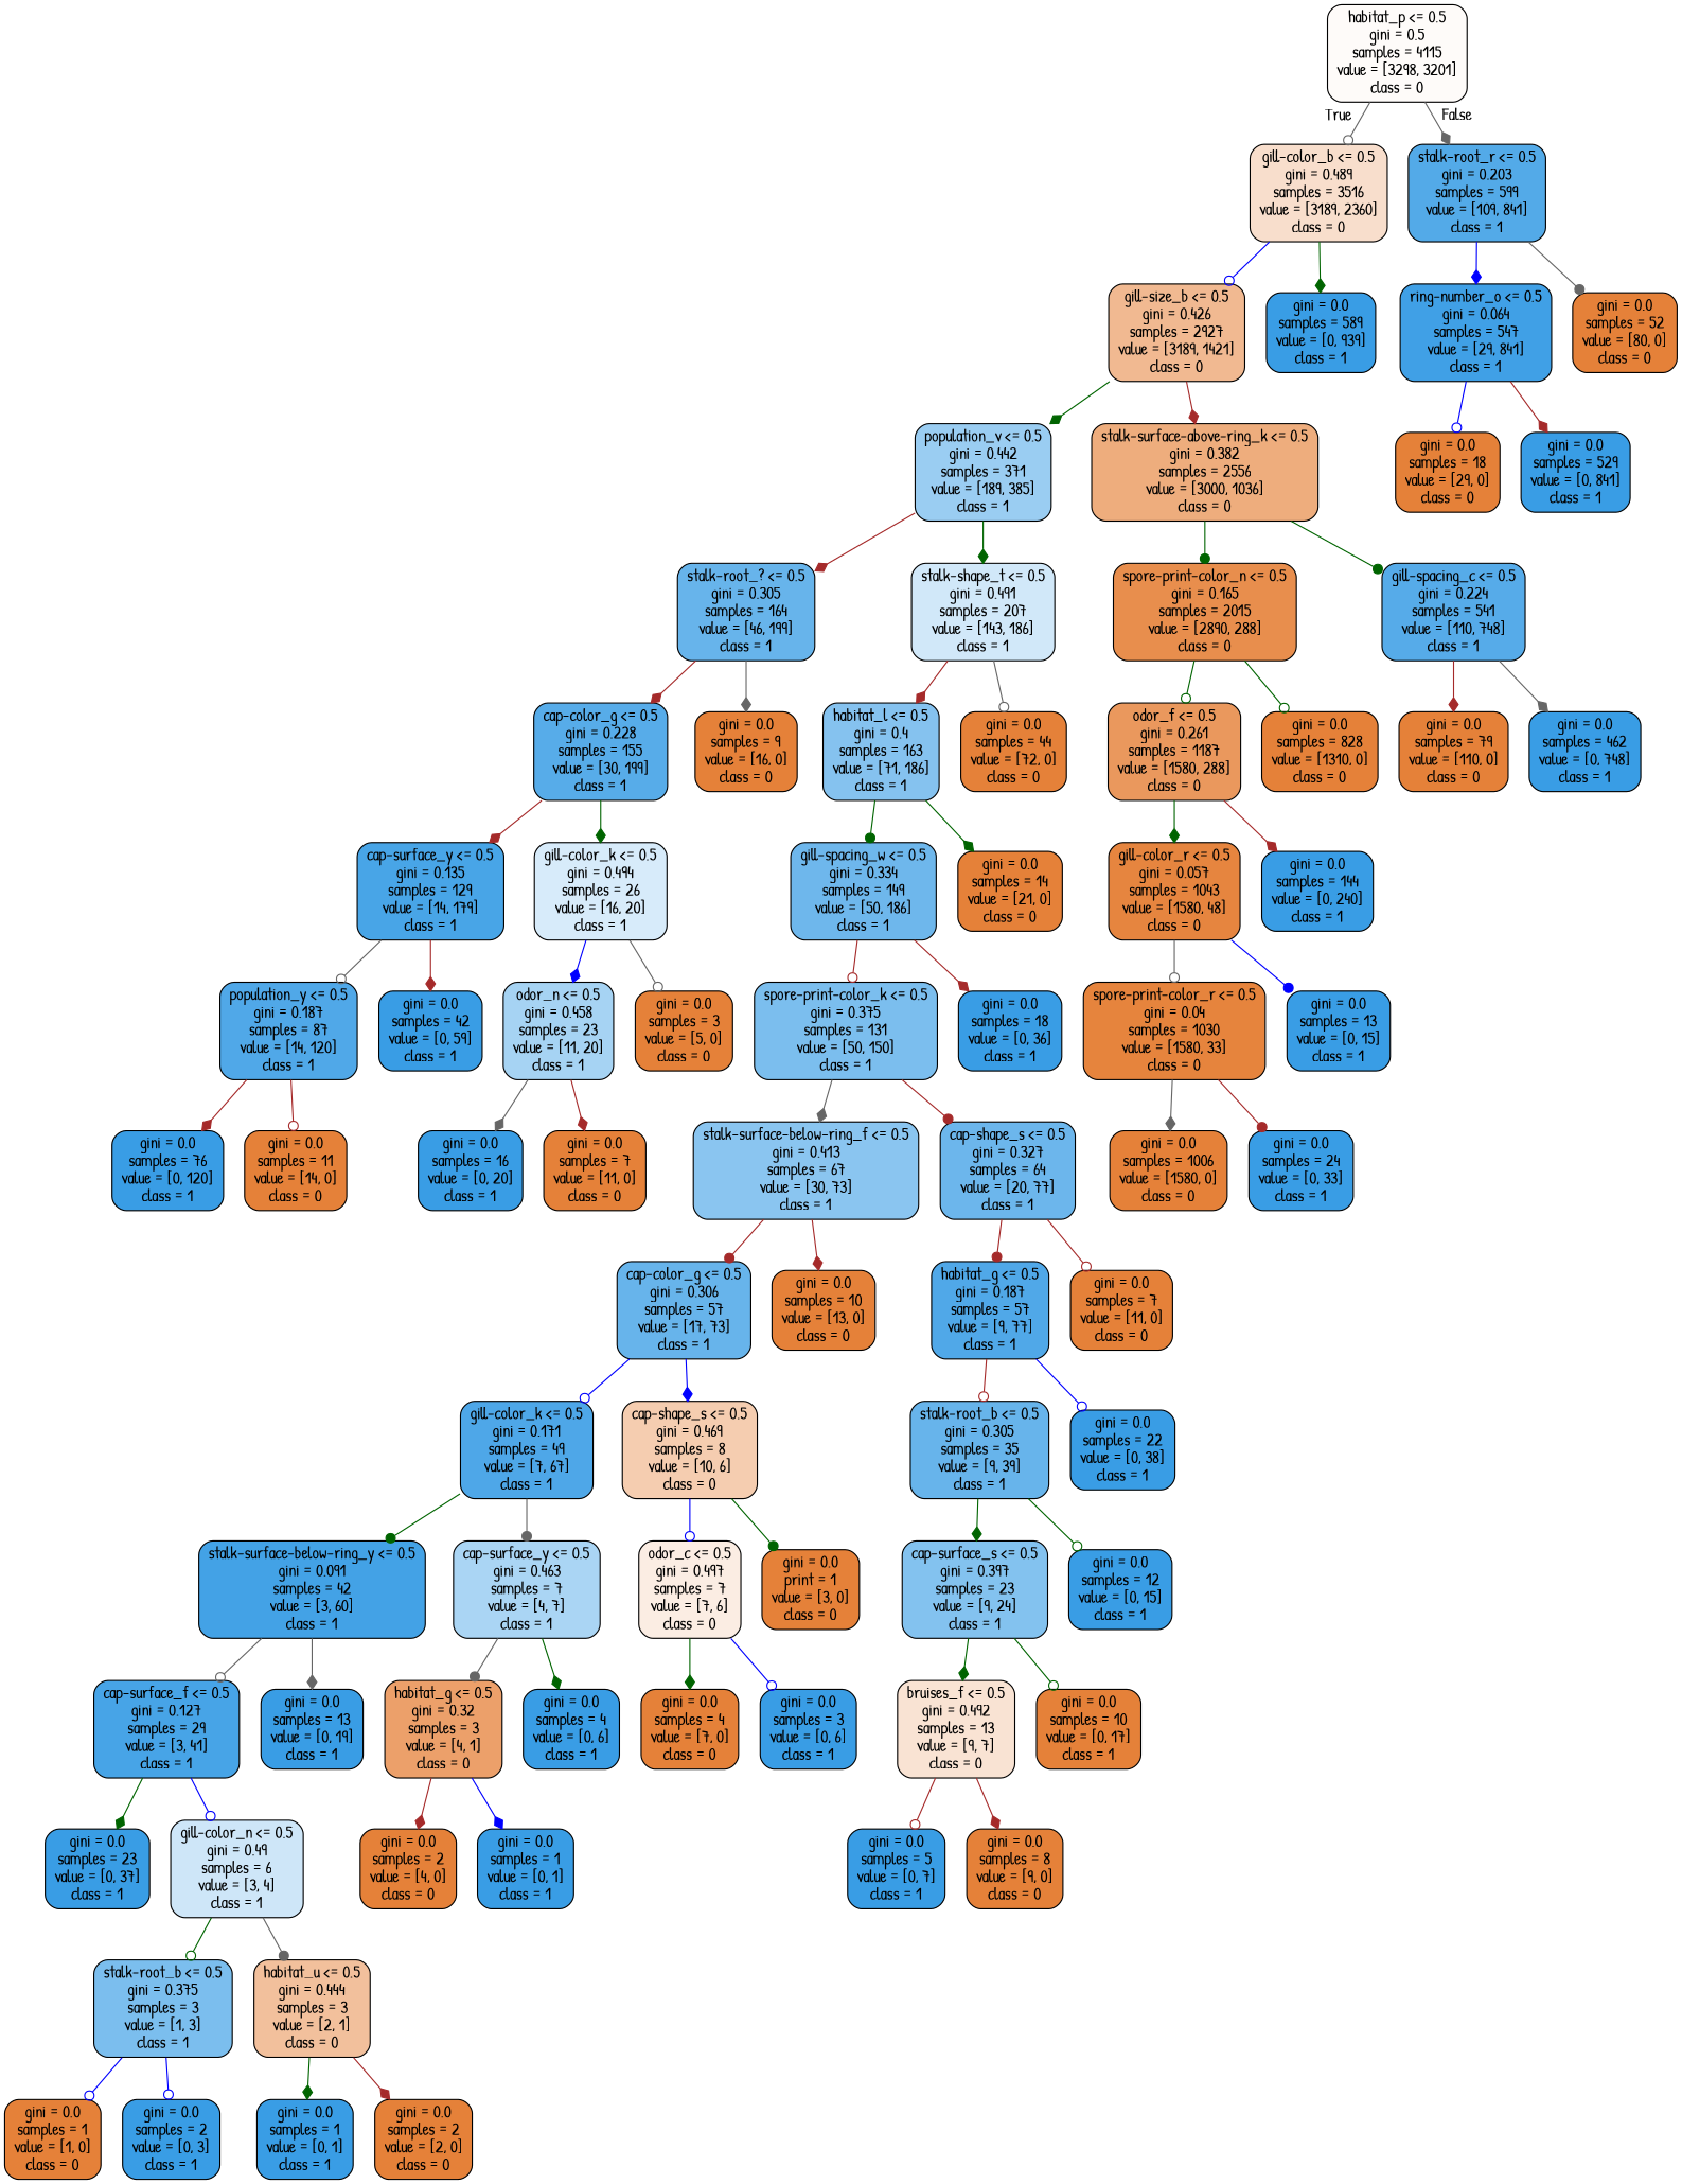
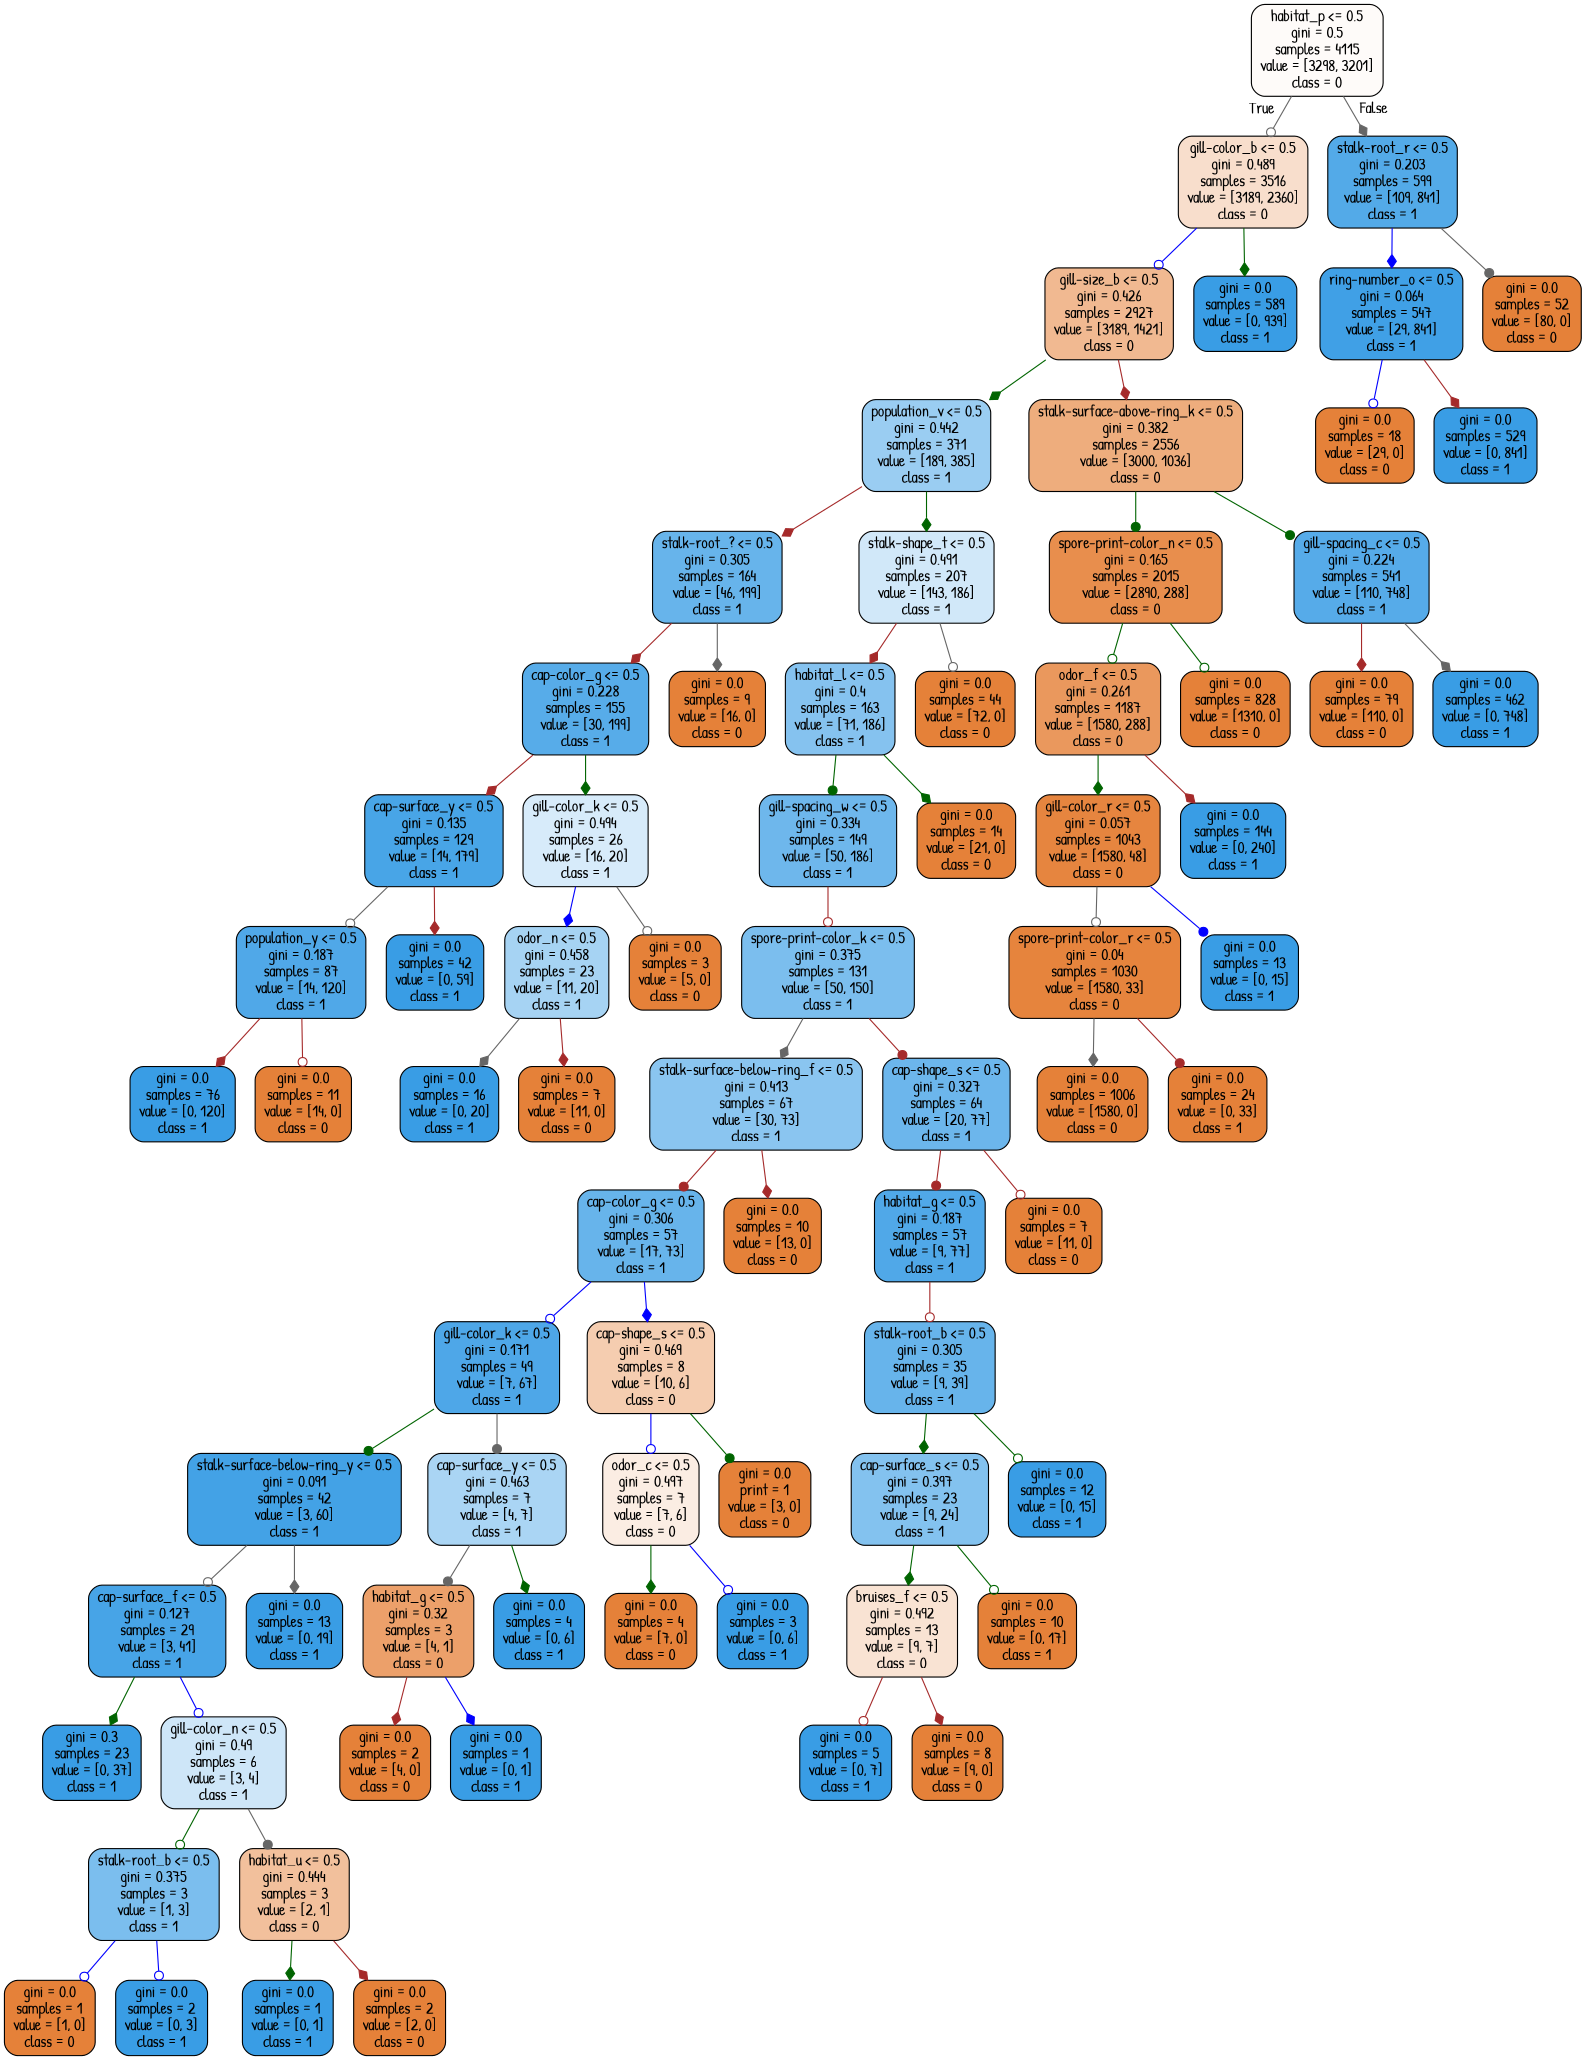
  digraph {
    fontname="Patrick Hand"
    node [color=black fillcolor="#399de5" fontname="Patrick Hand" shape=box style="filled, rounded"]
    edge [arrowhead=diamond color=brown fontname="Patrick Hand"]
    n1 [fillcolor="#fefbf9" label="habitat_p <= 0.5\ngini = 0.5\nsamples = 4115\nvalue = [3298, 3201]\nclass = 0"]
    n2 [fillcolor="#f8decc" label="gill-color_b <= 0.5\ngini = 0.489\nsamples = 3516\nvalue = [3189, 2360]\nclass = 0"]
    n3 [fillcolor="#53aae8" label="stalk-root_r <= 0.5\ngini = 0.203\nsamples = 599\nvalue = [109, 841]\nclass = 1"]
    n4 [fillcolor="#f1b991" label="gill-size_b <= 0.5\ngini = 0.426\nsamples = 2927\nvalue = [3189, 1421]\nclass = 0"]
    n5 [label="gini = 0.0\nsamples = 589\nvalue = [0, 939]\nclass = 1"]
    n6 [fillcolor="#40a0e6" label="ring-number_o <= 0.5\ngini = 0.064\nsamples = 547\nvalue = [29, 841]\nclass = 1"]
    n7 [fillcolor="#e58139" label="gini = 0.0\nsamples = 52\nvalue = [80, 0]\nclass = 0"]
    n8 [fillcolor="#9acdf2" label="population_v <= 0.5\ngini = 0.442\nsamples = 371\nvalue = [189, 385]\nclass = 1"]
    n9 [fillcolor="#eead7d" label="stalk-surface-above-ring_k <= 0.5\ngini = 0.382\nsamples = 2556\nvalue = [3000, 1036]\nclass = 0"]
    n10 [fillcolor="#67b4eb" label="stalk-root_? <= 0.5\ngini = 0.305\nsamples = 164\nvalue = [46, 199]\nclass = 1"]
    n11 [fillcolor="#d1e8f9" label="stalk-shape_t <= 0.5\ngini = 0.491\nsamples = 207\nvalue = [143, 186]\nclass = 1"]
    n12 [fillcolor="#e88e4d" label="spore-print-color_n <= 0.5\ngini = 0.165\nsamples = 2015\nvalue = [2890, 288]\nclass = 0"]
    n13 [fillcolor="#56abe9" label="gill-spacing_c <= 0.5\ngini = 0.224\nsamples = 541\nvalue = [110, 748]\nclass = 1"]
    n14 [fillcolor="#57ace9" label="cap-color_g <= 0.5\ngini = 0.228\nsamples = 155\nvalue = [30, 199]\nclass = 1"]
    n15 [fillcolor="#e58139" label="gini = 0.0\nsamples = 9\nvalue = [16, 0]\nclass = 0"]
    n16 [fillcolor="#85c2ef" label="habitat_l <= 0.5\ngini = 0.4\nsamples = 163\nvalue = [71, 186]\nclass = 1"]
    n17 [fillcolor="#e58139" label="gini = 0.0\nsamples = 44\nvalue = [72, 0]\nclass = 0"]
    n18 [fillcolor="#48a5e7" label="cap-surface_y <= 0.5\ngini = 0.135\nsamples = 129\nvalue = [14, 179]\nclass = 1"]
    n19 [fillcolor="#d7ebfa" label="gill-color_k <= 0.5\ngini = 0.494\nsamples = 26\nvalue = [16, 20]\nclass = 1"]
    n20 [fillcolor="#50a8e8" label="population_y <= 0.5\ngini = 0.187\nsamples = 87\nvalue = [14, 120]\nclass = 1"]
    n21 [label="gini = 0.0\nsamples = 42\nvalue = [0, 59]\nclass = 1"]
    n22 [fillcolor="#a6d3f3" label="odor_n <= 0.5\ngini = 0.458\nsamples = 23\nvalue = [11, 20]\nclass = 1"]
    n23 [fillcolor="#e58139" label="gini = 0.0\nsamples = 3\nvalue = [5, 0]\nclass = 0"]
    n24 [label="gini = 0.0\nsamples = 76\nvalue = [0, 120]\nclass = 1"]
    n25 [fillcolor="#e58139" label="gini = 0.0\nsamples = 11\nvalue = [14, 0]\nclass = 0"]
    n26 [label="gini = 0.0\nsamples = 16\nvalue = [0, 20]\nclass = 1"]
    n27 [fillcolor="#e58139" label="gini = 0.0\nsamples = 7\nvalue = [11, 0]\nclass = 0"]
    n28 [fillcolor="#6eb7ec" label="gill-spacing_w <= 0.5\ngini = 0.334\nsamples = 149\nvalue = [50, 186]\nclass = 1"]
    n29 [fillcolor="#e58139" label="gini = 0.0\nsamples = 14\nvalue = [21, 0]\nclass = 0"]
    n30 [fillcolor="#7bbeee" label="spore-print-color_k <= 0.5\ngini = 0.375\nsamples = 131\nvalue = [50, 150]\nclass = 1"]
-   n31 [label="gini = 0.0\nsamples = 18\nvalue = [0, 36]\nclass = 1"]
    n32 [fillcolor="#8ac5f0" label="stalk-surface-below-ring_f <= 0.5\ngini = 0.413\nsamples = 67\nvalue = [30, 73]\nclass = 1"]
    n33 [fillcolor="#6cb6ec" label="cap-shape_s <= 0.5\ngini = 0.327\nsamples = 64\nvalue = [20, 77]\nclass = 1"]
    n34 [fillcolor="#67b4eb" label="cap-color_g <= 0.5\ngini = 0.306\nsamples = 57\nvalue = [17, 73]\nclass = 1"]
    n35 [fillcolor="#e58139" label="gini = 0.0\nsamples = 10\nvalue = [13, 0]\nclass = 0"]
    n36 [fillcolor="#50a8e8" label="habitat_g <= 0.5\ngini = 0.187\nsamples = 57\nvalue = [9, 77]\nclass = 1"]
    n37 [fillcolor="#e58139" label="gini = 0.0\nsamples = 7\nvalue = [11, 0]\nclass = 0"]
    n38 [fillcolor="#4ea7e8" label="gill-color_k <= 0.5\ngini = 0.171\nsamples = 49\nvalue = [7, 67]\nclass = 1"]
    n39 [fillcolor="#f5cdb0" label="cap-shape_s <= 0.5\ngini = 0.469\nsamples = 8\nvalue = [10, 6]\nclass = 0"]
    n40 [fillcolor="#43a2e6" label="stalk-surface-below-ring_y <= 0.5\ngini = 0.091\nsamples = 42\nvalue = [3, 60]\nclass = 1"]
    n41 [fillcolor="#aad5f4" label="cap-surface_y <= 0.5\ngini = 0.463\nsamples = 7\nvalue = [4, 7]\nclass = 1"]
    n42 [fillcolor="#fbede3" label="odor_c <= 0.5\ngini = 0.497\nsamples = 7\nvalue = [7, 6]\nclass = 0"]
    n43 [fillcolor="#e58139" label="gini = 0.0\nprint = 1\nvalue = [3, 0]\nclass = 0"]
    n44 [fillcolor="#47a4e7" label="cap-surface_f <= 0.5\ngini = 0.127\nsamples = 29\nvalue = [3, 41]\nclass = 1"]
    n45 [label="gini = 0.0\nsamples = 13\nvalue = [0, 19]\nclass = 1"]
    n46 [fillcolor="#eca06a" label="habitat_g <= 0.5\ngini = 0.32\nsamples = 3\nvalue = [4, 1]\nclass = 0"]
    n47 [label="gini = 0.0\nsamples = 4\nvalue = [0, 6]\nclass = 1"]
-   n48 [label="gini = 0.0\nsamples = 23\nvalue = [0, 37]\nclass = 1"]
+   n48 [label="gini = 0.3\nsamples = 23\nvalue = [0, 37]\nclass = 1"]
    n49 [fillcolor="#cee6f8" label="gill-color_n <= 0.5\ngini = 0.49\nsamples = 6\nvalue = [3, 4]\nclass = 1"]
    n50 [fillcolor="#7bbeee" label="stalk-root_b <= 0.5\ngini = 0.375\nsamples = 3\nvalue = [1, 3]\nclass = 1"]
    n51 [fillcolor="#f2c09c" label="habitat_u <= 0.5\ngini = 0.444\nsamples = 3\nvalue = [2, 1]\nclass = 0"]
    n52 [fillcolor="#e58139" label="gini = 0.0\nsamples = 1\nvalue = [1, 0]\nclass = 0"]
    n53 [label="gini = 0.0\nsamples = 2\nvalue = [0, 3]\nclass = 1"]
    n54 [label="gini = 0.0\nsamples = 1\nvalue = [0, 1]\nclass = 1"]
    n55 [fillcolor="#e58139" label="gini = 0.0\nsamples = 2\nvalue = [2, 0]\nclass = 0"]
    n56 [fillcolor="#e58139" label="gini = 0.0\nsamples = 2\nvalue = [4, 0]\nclass = 0"]
    n57 [label="gini = 0.0\nsamples = 1\nvalue = [0, 1]\nclass = 1"]
    n58 [fillcolor="#e58139" label="gini = 0.0\nsamples = 4\nvalue = [7, 0]\nclass = 0"]
    n59 [label="gini = 0.0\nsamples = 3\nvalue = [0, 6]\nclass = 1"]
    n60 [fillcolor="#67b4eb" label="stalk-root_b <= 0.5\ngini = 0.305\nsamples = 35\nvalue = [9, 39]\nclass = 1"]
-   n61 [label="gini = 0.0\nsamples = 22\nvalue = [0, 38]\nclass = 1"]
    n62 [fillcolor="#83c2ef" label="cap-surface_s <= 0.5\ngini = 0.397\nsamples = 23\nvalue = [9, 24]\nclass = 1"]
    n63 [label="gini = 0.0\nsamples = 12\nvalue = [0, 15]\nclass = 1"]
    n64 [fillcolor="#f9e3d3" label="bruises_f <= 0.5\ngini = 0.492\nsamples = 13\nvalue = [9, 7]\nclass = 0"]
    n65 [fillcolor="#e58139" label="gini = 0.0\nsamples = 10\nvalue = [0, 17]\nclass = 1"]
    n66 [label="gini = 0.0\nsamples = 5\nvalue = [0, 7]\nclass = 1"]
    n67 [fillcolor="#e58139" label="gini = 0.0\nsamples = 8\nvalue = [9, 0]\nclass = 0"]
    n68 [fillcolor="#ea985d" label="odor_f <= 0.5\ngini = 0.261\nsamples = 1187\nvalue = [1580, 288]\nclass = 0"]
    n69 [fillcolor="#e58139" label="gini = 0.0\nsamples = 828\nvalue = [1310, 0]\nclass = 0"]
    n70 [fillcolor="#e58139" label="gini = 0.0\nsamples = 79\nvalue = [110, 0]\nclass = 0"]
    n71 [label="gini = 0.0\nsamples = 462\nvalue = [0, 748]\nclass = 1"]
    n72 [fillcolor="#e6853f" label="gill-color_r <= 0.5\ngini = 0.057\nsamples = 1043\nvalue = [1580, 48]\nclass = 0"]
    n73 [label="gini = 0.0\nsamples = 144\nvalue = [0, 240]\nclass = 1"]
    n74 [fillcolor="#e6843d" label="spore-print-color_r <= 0.5\ngini = 0.04\nsamples = 1030\nvalue = [1580, 33]\nclass = 0"]
    n75 [label="gini = 0.0\nsamples = 13\nvalue = [0, 15]\nclass = 1"]
    n76 [fillcolor="#e58139" label="gini = 0.0\nsamples = 1006\nvalue = [1580, 0]\nclass = 0"]
-   n77 [label="gini = 0.0\nsamples = 24\nvalue = [0, 33]\nclass = 1"]
+   n77 [fillcolor="#e58139" label="gini = 0.0\nsamples = 24\nvalue = [0, 33]\nclass = 1"]
    n78 [fillcolor="#e58139" label="gini = 0.0\nsamples = 18\nvalue = [29, 0]\nclass = 0"]
    n79 [label="gini = 0.0\nsamples = 529\nvalue = [0, 841]\nclass = 1"]
    n1 -> n2 [arrowhead=odot color=gray40 headlabel=True labelangle=45 labeldistance=2.5]
    n1 -> n3 [color=gray40 headlabel=False labelangle=-45 labeldistance=2.5]
    n2 -> n4 [arrowhead=odot color=blue]
    n2 -> n5 [color=darkgreen]
    n3 -> n6 [color=blue]
    n3 -> n7 [arrowhead=dot color=gray40]
    n4 -> n8 [color=darkgreen]
    n4 -> n9
    n6 -> n78 [arrowhead=odot color=blue]
    n6 -> n79
    n8 -> n10
    n8 -> n11 [color=darkgreen]
    n9 -> n12 [arrowhead=dot color=darkgreen]
    n9 -> n13 [arrowhead=dot color=darkgreen]
    n10 -> n14
    n10 -> n15 [color=gray40]
    n11 -> n16
    n11 -> n17 [arrowhead=odot color=gray40]
    n12 -> n68 [arrowhead=odot color=darkgreen]
    n12 -> n69 [arrowhead=odot color=darkgreen]
    n13 -> n70
    n13 -> n71 [color=gray40]
    n14 -> n18
    n14 -> n19 [color=darkgreen]
    n16 -> n28 [arrowhead=dot color=darkgreen]
    n16 -> n29 [color=darkgreen]
    n18 -> n20 [arrowhead=odot color=gray40]
    n18 -> n21
    n19 -> n22 [color=blue]
    n19 -> n23 [arrowhead=odot color=gray40]
    n20 -> n24
    n20 -> n25 [arrowhead=odot]
    n22 -> n26 [color=gray40]
    n22 -> n27
    n28 -> n30 [arrowhead=odot]
-   n28 -> n31
    n30 -> n32 [color=gray40]
    n30 -> n33 [arrowhead=dot]
    n32 -> n34 [arrowhead=dot]
    n32 -> n35
    n33 -> n36 [arrowhead=dot]
    n33 -> n37 [arrowhead=odot]
    n34 -> n38 [arrowhead=odot color=blue]
    n34 -> n39 [color=blue]
    n36 -> n60 [arrowhead=odot]
-   n36 -> n61 [arrowhead=odot color=blue]
    n38 -> n40 [arrowhead=dot color=darkgreen]
    n38 -> n41 [arrowhead=dot color=gray40]
    n39 -> n42 [arrowhead=odot color=blue]
    n39 -> n43 [arrowhead=dot color=darkgreen]
    n40 -> n44 [arrowhead=odot color=gray40]
    n40 -> n45 [color=gray40]
    n41 -> n46 [arrowhead=dot color=gray40]
    n41 -> n47 [color=darkgreen]
    n42 -> n58 [color=darkgreen]
    n42 -> n59 [arrowhead=odot color=blue]
    n44 -> n48 [color=darkgreen]
    n44 -> n49 [arrowhead=odot color=blue]
    n46 -> n56
    n46 -> n57 [color=blue]
    n49 -> n50 [arrowhead=odot color=darkgreen]
    n49 -> n51 [arrowhead=dot color=gray40]
    n50 -> n52 [arrowhead=odot color=blue]
    n50 -> n53 [arrowhead=odot color=blue]
    n51 -> n54 [color=darkgreen]
    n51 -> n55
    n60 -> n62 [color=darkgreen]
    n60 -> n63 [arrowhead=odot color=darkgreen]
    n62 -> n64 [color=darkgreen]
    n62 -> n65 [arrowhead=odot color=darkgreen]
    n64 -> n66 [arrowhead=odot]
    n64 -> n67
    n68 -> n72 [color=darkgreen]
    n68 -> n73
    n72 -> n74 [arrowhead=odot color=gray40]
    n72 -> n75 [arrowhead=dot color=blue]
    n74 -> n76 [color=gray40]
    n74 -> n77 [arrowhead=dot]
  }
